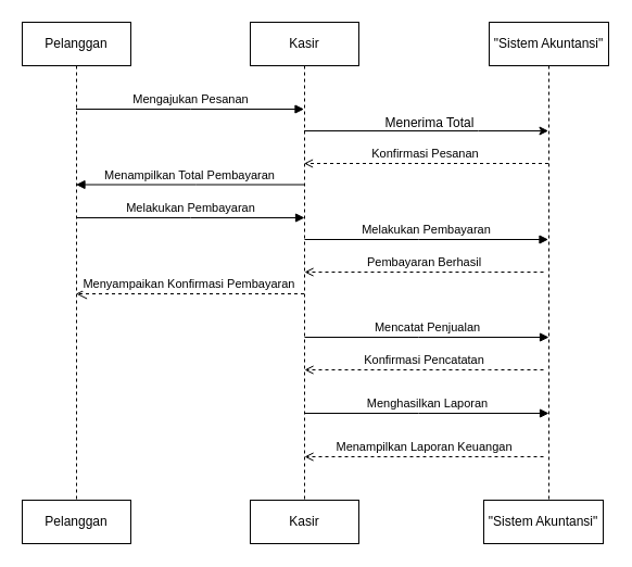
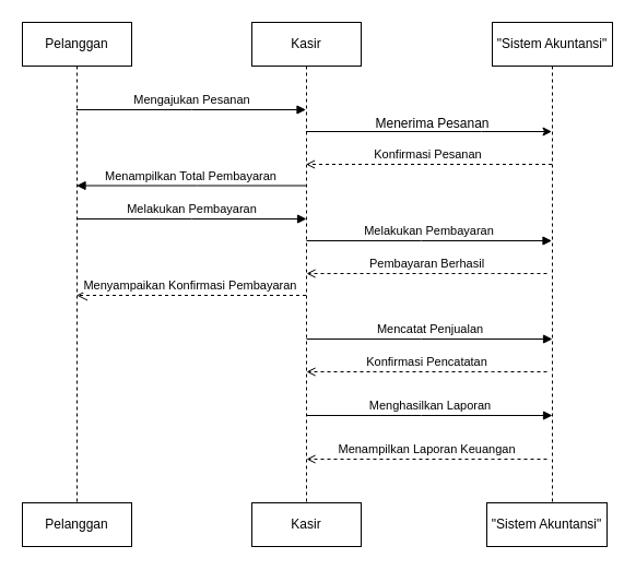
  <mxCell id="0" />
  <mxCell id="1" parent="0" />
  <mxCell id="2" value="Pelanggan" style="shape=umlLifeline;perimeter=lifelinePerimeter;whiteSpace=wrap;html=1;container=0;dropTarget=0;collapsible=0;recursiveResize=0;outlineConnect=0;portConstraint=eastwest;newEdgeStyle={&quot;edgeStyle&quot;:&quot;elbowEdgeStyle&quot;,&quot;elbow&quot;:&quot;vertical&quot;,&quot;curved&quot;:0,&quot;rounded&quot;:0};movable=1;resizable=1;rotatable=1;deletable=1;editable=1;locked=0;connectable=1;" vertex="1" parent="1"><mxGeometry x="20" y="20" width="100" height="440" as="geometry" /></mxCell>
  <mxCell id="3" style="edgeStyle=elbowEdgeStyle;rounded=0;orthogonalLoop=1;jettySize=auto;html=1;elbow=vertical;curved=0;" edge="1" parent="1" source="4" target="13"><mxGeometry relative="1" as="geometry"><mxPoint x="470" y="120" as="targetPoint" /><Array as="points"><mxPoint x="440" y="120" /></Array></mxGeometry></mxCell>
  <mxCell id="4" value="Kasir" style="shape=umlLifeline;perimeter=lifelinePerimeter;whiteSpace=wrap;html=1;container=0;dropTarget=0;collapsible=0;recursiveResize=0;outlineConnect=0;portConstraint=eastwest;newEdgeStyle={&quot;edgeStyle&quot;:&quot;elbowEdgeStyle&quot;,&quot;elbow&quot;:&quot;vertical&quot;,&quot;curved&quot;:0,&quot;rounded&quot;:0};" vertex="1" parent="1"><mxGeometry x="230" y="20" width="100" height="440" as="geometry" /></mxCell>
  <mxCell id="5" value="Mengajukan Pesanan" style="html=1;verticalAlign=bottom;endArrow=block;edgeStyle=elbowEdgeStyle;elbow=vertical;curved=0;rounded=0;" edge="1" parent="1" source="2" target="4"><mxGeometry relative="1" as="geometry"><mxPoint x="90" y="100" as="sourcePoint" /><Array as="points"><mxPoint x="175" y="100" /></Array><mxPoint x="260" y="100" as="targetPoint" /></mxGeometry></mxCell>
  <mxCell id="6" value="Menyampaikan Konfirmasi Pembayaran&amp;nbsp;" style="html=1;verticalAlign=bottom;endArrow=open;dashed=1;endSize=8;edgeStyle=elbowEdgeStyle;elbow=vertical;curved=0;rounded=0;" edge="1" parent="1" source="4" target="2"><mxGeometry relative="1" as="geometry"><mxPoint x="90" y="270" as="targetPoint" /><Array as="points"><mxPoint x="185" y="270" /></Array><mxPoint x="260" y="270" as="sourcePoint" /></mxGeometry></mxCell>
  <mxCell id="7" value="Menampilkan Total Pembayaran" style="html=1;verticalAlign=bottom;endArrow=block;edgeStyle=elbowEdgeStyle;elbow=horizontal;curved=0;rounded=0;" edge="1" parent="1" source="4" target="2"><mxGeometry x="0.006" relative="1" as="geometry"><mxPoint x="255" y="169.5" as="sourcePoint" /><Array as="points"><mxPoint x="180" y="169.5" /></Array><mxPoint x="90" y="169.5" as="targetPoint" /><mxPoint as="offset" /></mxGeometry></mxCell>
  <mxCell id="8" value="Kasir" style="rounded=0;whiteSpace=wrap;html=1;" vertex="1" parent="1"><mxGeometry x="230" y="460" width="100" height="40" as="geometry" /></mxCell>
  <mxCell id="9" value="Pelanggan" style="rounded=0;whiteSpace=wrap;html=1;" vertex="1" parent="1"><mxGeometry x="20" y="460" width="100" height="40" as="geometry" /></mxCell>
  <mxCell id="10" value="Konfirmasi Pesanan" style="html=1;verticalAlign=bottom;endArrow=open;dashed=1;elbow=vertical;rounded=0;" edge="1" parent="1" source="13" target="4"><mxGeometry x="0.018" relative="1" as="geometry"><mxPoint x="487" y="200" as="targetPoint" /><mxPoint x="460" y="150" as="sourcePoint" /><Array as="points"><mxPoint x="450" y="150" /></Array><mxPoint x="1" as="offset" /></mxGeometry></mxCell>
  <mxCell id="11" value="Melakukan Pembayaran" style="html=1;verticalAlign=bottom;endArrow=block;edgeStyle=elbowEdgeStyle;elbow=vertical;curved=0;rounded=0;" edge="1" parent="1"><mxGeometry relative="1" as="geometry"><mxPoint x="70" y="200" as="sourcePoint" /><Array as="points"><mxPoint x="175" y="200" /></Array><mxPoint x="280" y="200" as="targetPoint" /></mxGeometry></mxCell>
- <mxCell id="12" value="Menerima Total" style="text;html=1;align=center;verticalAlign=middle;resizable=0;points=[];autosize=1;strokeColor=none;fillColor=none;" vertex="1" parent="1"><mxGeometry x="330" y="98" width="130" height="30" as="geometry" /></mxCell>
+ <mxCell id="12" value="Menerima Pesanan" style="text;html=1;align=center;verticalAlign=middle;resizable=0;points=[];autosize=1;strokeColor=none;fillColor=none;" vertex="1" parent="1"><mxGeometry x="330" y="98" width="130" height="30" as="geometry" /></mxCell>
  <mxCell id="13" value="&quot;Sistem Akuntansi&quot;" style="shape=umlLifeline;perimeter=lifelinePerimeter;whiteSpace=wrap;html=1;container=0;dropTarget=0;collapsible=0;recursiveResize=0;outlineConnect=0;portConstraint=eastwest;newEdgeStyle={&quot;edgeStyle&quot;:&quot;elbowEdgeStyle&quot;,&quot;elbow&quot;:&quot;vertical&quot;,&quot;curved&quot;:0,&quot;rounded&quot;:0};movable=1;resizable=1;rotatable=1;deletable=1;editable=1;locked=0;connectable=1;" vertex="1" parent="1"><mxGeometry x="450" y="20" width="110" height="440" as="geometry" /></mxCell>
  <mxCell id="14" value="&quot;Sistem Akuntansi&quot;" style="rounded=0;whiteSpace=wrap;html=1;" vertex="1" parent="1"><mxGeometry x="445" y="460" width="110" height="40" as="geometry" /></mxCell>
  <mxCell id="15" value="Melakukan Pembayaran" style="html=1;verticalAlign=bottom;endArrow=block;edgeStyle=elbowEdgeStyle;elbow=vertical;curved=0;rounded=0;" edge="1" parent="1" target="13"><mxGeometry x="-0.002" relative="1" as="geometry"><mxPoint x="280" y="220" as="sourcePoint" /><Array as="points"><mxPoint x="385" y="220" /></Array><mxPoint x="490" y="220" as="targetPoint" /><mxPoint as="offset" /></mxGeometry></mxCell>
  <mxCell id="16" value="Pembayaran Berhasil" style="html=1;verticalAlign=bottom;endArrow=open;dashed=1;elbow=vertical;rounded=0;" edge="1" parent="1"><mxGeometry relative="1" as="geometry"><mxPoint x="280" y="250" as="targetPoint" /><mxPoint x="500" y="250" as="sourcePoint" /><Array as="points"><mxPoint x="450" y="250" /></Array></mxGeometry></mxCell>
  <mxCell id="17" value="Konfirmasi Pencatatan" style="html=1;verticalAlign=bottom;endArrow=open;dashed=1;elbow=vertical;rounded=0;" edge="1" parent="1"><mxGeometry relative="1" as="geometry"><mxPoint x="280" y="340" as="targetPoint" /><mxPoint x="500" y="340" as="sourcePoint" /><Array as="points"><mxPoint x="450" y="340" /></Array><mxPoint as="offset" /></mxGeometry></mxCell>
  <mxCell id="18" value="Menampilkan Laporan Keuangan" style="html=1;verticalAlign=bottom;endArrow=open;dashed=1;elbow=vertical;rounded=0;" edge="1" parent="1"><mxGeometry relative="1" as="geometry"><mxPoint x="280" y="420" as="targetPoint" /><mxPoint x="500" y="420" as="sourcePoint" /><Array as="points"><mxPoint x="450" y="420" /></Array></mxGeometry></mxCell>
  <mxCell id="19" value="Mencatat Penjualan" style="html=1;verticalAlign=bottom;endArrow=block;edgeStyle=elbowEdgeStyle;elbow=vertical;curved=0;rounded=0;" edge="1" parent="1"><mxGeometry relative="1" as="geometry"><mxPoint x="280" y="310" as="sourcePoint" /><Array as="points"><mxPoint x="385" y="310" /></Array><mxPoint x="505" y="310" as="targetPoint" /><mxPoint as="offset" /></mxGeometry></mxCell>
  <mxCell id="20" value="Menghasilkan Laporan" style="html=1;verticalAlign=bottom;endArrow=block;edgeStyle=elbowEdgeStyle;elbow=vertical;curved=0;rounded=0;" edge="1" parent="1"><mxGeometry relative="1" as="geometry"><mxPoint x="280" y="380" as="sourcePoint" /><Array as="points"><mxPoint x="385" y="380" /></Array><mxPoint x="505" y="380" as="targetPoint" /><mxPoint as="offset" /></mxGeometry></mxCell>
